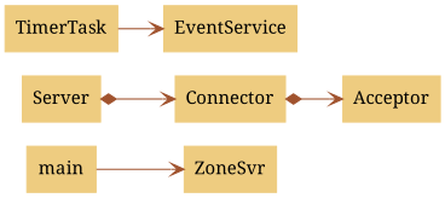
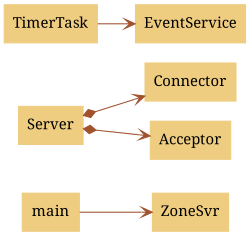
  digraph {
    fontname="Noto Serif"
    rankdir=LR
    node [color="#eecc80" fontname="Noto Serif" shape=record style=filled]
    edge [arrowhead=vee arrowtail=diamond color=sienna dir=normal fontname="Noto Serif"]
    main
    ZoneSvr
    Server
    Connector
    Acceptor
    TimerTask
    EventService
    main -> ZoneSvr
    Server -> Connector [dir=both]
-   Connector -> Acceptor [dir=both]
+   Server -> Acceptor [dir=both]
    TimerTask -> EventService
  }
